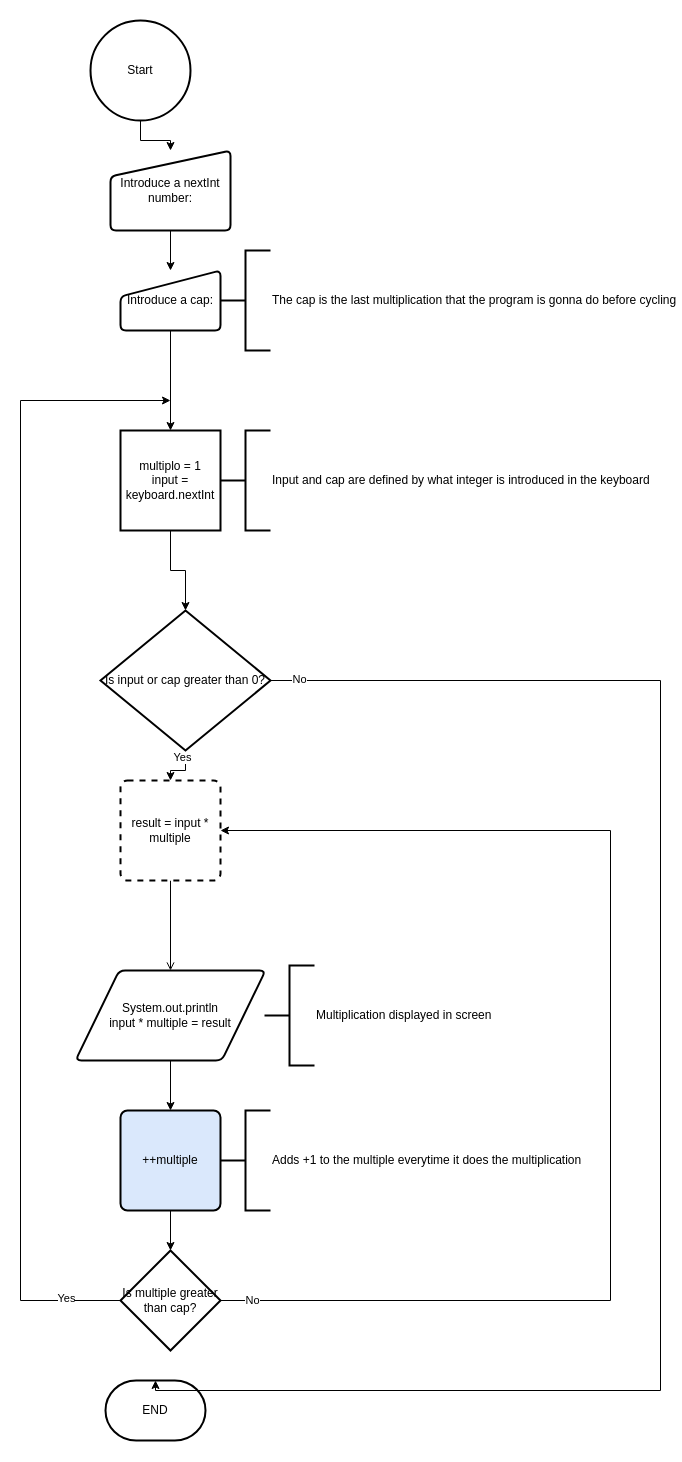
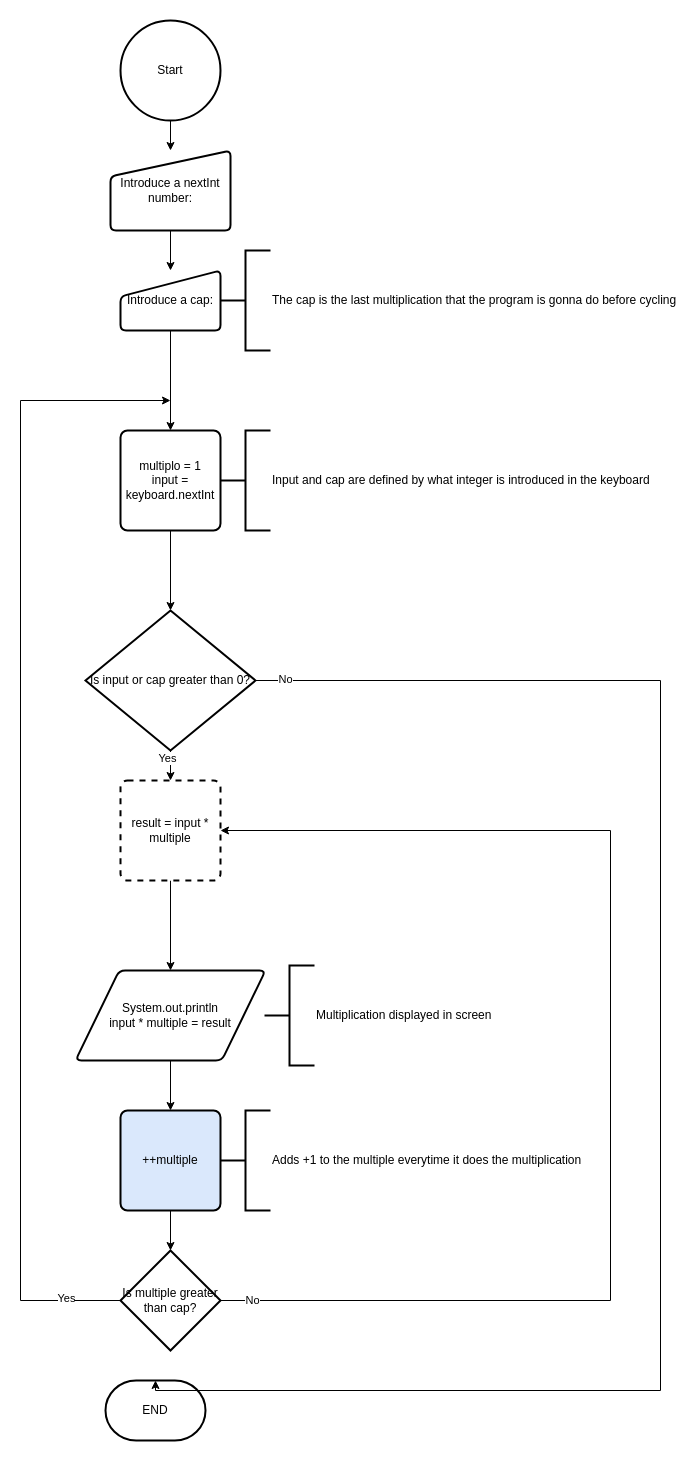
  <mxCell id="0" />
  <mxCell id="1" parent="0" />
  <mxCell id="2" style="edgeStyle=orthogonalEdgeStyle;rounded=0;orthogonalLoop=1;jettySize=auto;html=1;entryX=0.5;entryY=0;entryDx=0;entryDy=0;" edge="1" parent="1" source="3" target="5"><mxGeometry relative="1" as="geometry" /></mxCell>
- <mxCell id="3" value="Start" style="strokeWidth=2;html=1;shape=mxgraph.flowchart.start_2;whiteSpace=wrap;" vertex="1" parent="1"><mxGeometry x="90" y="20" width="100" height="100" as="geometry" /></mxCell>
+ <mxCell id="3" value="Start" style="strokeWidth=2;html=1;shape=mxgraph.flowchart.start_2;whiteSpace=wrap;" vertex="1" parent="1"><mxGeometry x="120" y="20" width="100" height="100" as="geometry" /></mxCell>
  <mxCell id="4" style="edgeStyle=orthogonalEdgeStyle;rounded=0;orthogonalLoop=1;jettySize=auto;html=1;entryX=0.5;entryY=0;entryDx=0;entryDy=0;" edge="1" parent="1" source="5" target="29"><mxGeometry relative="1" as="geometry" /></mxCell>
  <mxCell id="5" value="Introduce a nextInt number:" style="html=1;strokeWidth=2;shape=manualInput;whiteSpace=wrap;rounded=1;size=26;arcSize=11;" vertex="1" parent="1"><mxGeometry x="110" y="150" width="120" height="80" as="geometry" /></mxCell>
  <mxCell id="6" style="edgeStyle=orthogonalEdgeStyle;rounded=0;orthogonalLoop=1;jettySize=auto;html=1;entryX=0.5;entryY=0;entryDx=0;entryDy=0;" edge="1" parent="1" source="8" target="10"><mxGeometry relative="1" as="geometry" /></mxCell>
  <mxCell id="7" value="Yes" style="edgeLabel;html=1;align=center;verticalAlign=middle;resizable=0;points=[];" vertex="1" connectable="0" parent="6"><mxGeometry x="-0.72" y="-4" relative="1" as="geometry"><mxPoint as="offset" /></mxGeometry></mxCell>
- <mxCell id="8" value="Is input or cap greater than 0?" style="strokeWidth=2;html=1;shape=mxgraph.flowchart.decision;whiteSpace=wrap;" vertex="1" parent="1"><mxGeometry x="100" y="610" width="170" height="140" as="geometry" /></mxCell>
- <mxCell id="9" style="edgeStyle=orthogonalEdgeStyle;rounded=0;orthogonalLoop=1;jettySize=auto;html=1;entryX=0.5;entryY=0;entryDx=0;entryDy=0;endArrow=open;" edge="1" parent="1" source="10" target="15"><mxGeometry relative="1" as="geometry" /></mxCell>
+ <mxCell id="8" value="Is input or cap greater than 0?" style="strokeWidth=2;html=1;shape=mxgraph.flowchart.decision;whiteSpace=wrap;" vertex="1" parent="1"><mxGeometry x="85" y="610" width="170" height="140" as="geometry" /></mxCell>
+ <mxCell id="9" style="edgeStyle=orthogonalEdgeStyle;rounded=0;orthogonalLoop=1;jettySize=auto;html=1;entryX=0.5;entryY=0;entryDx=0;entryDy=0;" edge="1" parent="1" source="10" target="15"><mxGeometry relative="1" as="geometry" /></mxCell>
  <mxCell id="10" value="result = input * multiple" style="rounded=1;whiteSpace=wrap;html=1;absoluteArcSize=1;arcSize=14;strokeWidth=2;dashed=1;" vertex="1" parent="1"><mxGeometry x="120" y="780" width="100" height="100" as="geometry" /></mxCell>
- <mxCell id="11" value="multiplo = 1&lt;div&gt;input = keyboard.nextInt&lt;/div&gt;" style="whiteSpace=wrap;html=1;absoluteArcSize=1;arcSize=14;strokeWidth=2;rounded=0;" vertex="1" parent="1"><mxGeometry x="120" y="430" width="100" height="100" as="geometry" /></mxCell>
+ <mxCell id="11" value="multiplo = 1&lt;div&gt;input = keyboard.nextInt&lt;/div&gt;" style="rounded=1;whiteSpace=wrap;html=1;absoluteArcSize=1;arcSize=14;strokeWidth=2;" vertex="1" parent="1"><mxGeometry x="120" y="430" width="100" height="100" as="geometry" /></mxCell>
  <mxCell id="12" value="Input and cap are defined by what integer is introduced in the keyboard" style="strokeWidth=2;html=1;shape=mxgraph.flowchart.annotation_2;align=left;labelPosition=right;pointerEvents=1;" vertex="1" parent="1"><mxGeometry x="220" y="430" width="50" height="100" as="geometry" /></mxCell>
  <mxCell id="13" style="edgeStyle=orthogonalEdgeStyle;rounded=0;orthogonalLoop=1;jettySize=auto;html=1;entryX=0.5;entryY=0;entryDx=0;entryDy=0;entryPerimeter=0;" edge="1" parent="1" source="11" target="8"><mxGeometry relative="1" as="geometry" /></mxCell>
  <mxCell id="14" style="edgeStyle=orthogonalEdgeStyle;rounded=0;orthogonalLoop=1;jettySize=auto;html=1;entryX=0.5;entryY=0;entryDx=0;entryDy=0;" edge="1" parent="1" source="15" target="22"><mxGeometry relative="1" as="geometry" /></mxCell>
  <mxCell id="15" value="System.out.println&lt;div&gt;input * multiple = result&lt;/div&gt;" style="shape=parallelogram;html=1;strokeWidth=2;perimeter=parallelogramPerimeter;whiteSpace=wrap;rounded=1;arcSize=12;size=0.23;" vertex="1" parent="1"><mxGeometry x="75" y="970" width="190" height="90" as="geometry" /></mxCell>
  <mxCell id="16" value="Multiplication displayed in screen" style="strokeWidth=2;html=1;shape=mxgraph.flowchart.annotation_2;align=left;labelPosition=right;pointerEvents=1;" vertex="1" parent="1"><mxGeometry x="264" y="965" width="50" height="100" as="geometry" /></mxCell>
  <mxCell id="17" style="edgeStyle=orthogonalEdgeStyle;rounded=0;orthogonalLoop=1;jettySize=auto;html=1;" edge="1" parent="1" source="21"><mxGeometry relative="1" as="geometry"><mxPoint x="170" y="400" as="targetPoint" /><Array as="points"><mxPoint x="20" y="1300" /><mxPoint x="20" y="400" /></Array></mxGeometry></mxCell>
  <mxCell id="18" value="Yes" style="edgeLabel;html=1;align=center;verticalAlign=middle;resizable=0;points=[];" vertex="1" connectable="0" parent="17"><mxGeometry x="-0.904" y="-3" relative="1" as="geometry"><mxPoint as="offset" /></mxGeometry></mxCell>
  <mxCell id="19" style="edgeStyle=orthogonalEdgeStyle;rounded=0;orthogonalLoop=1;jettySize=auto;html=1;entryX=1;entryY=0.5;entryDx=0;entryDy=0;" edge="1" parent="1" source="21" target="10"><mxGeometry relative="1" as="geometry"><Array as="points"><mxPoint x="610" y="1300" /><mxPoint x="610" y="830" /></Array></mxGeometry></mxCell>
  <mxCell id="20" value="No" style="edgeLabel;html=1;align=center;verticalAlign=middle;resizable=0;points=[];" vertex="1" connectable="0" parent="19"><mxGeometry x="-0.95" y="1" relative="1" as="geometry"><mxPoint as="offset" /></mxGeometry></mxCell>
  <mxCell id="21" value="Is multiple greater than cap?" style="strokeWidth=2;html=1;shape=mxgraph.flowchart.decision;whiteSpace=wrap;" vertex="1" parent="1"><mxGeometry x="120" y="1250" width="100" height="100" as="geometry" /></mxCell>
  <mxCell id="22" value="++multiple" style="rounded=1;whiteSpace=wrap;html=1;absoluteArcSize=1;arcSize=14;strokeWidth=2;fillColor=#dae8fc;" vertex="1" parent="1"><mxGeometry x="120" y="1110" width="100" height="100" as="geometry" /></mxCell>
  <mxCell id="23" value="Adds +1 to the multiple everytime it does the multiplication" style="strokeWidth=2;html=1;shape=mxgraph.flowchart.annotation_2;align=left;labelPosition=right;pointerEvents=1;" vertex="1" parent="1"><mxGeometry x="220" y="1110" width="50" height="100" as="geometry" /></mxCell>
  <mxCell id="24" style="edgeStyle=orthogonalEdgeStyle;rounded=0;orthogonalLoop=1;jettySize=auto;html=1;entryX=0.5;entryY=0;entryDx=0;entryDy=0;entryPerimeter=0;" edge="1" parent="1" source="22" target="21"><mxGeometry relative="1" as="geometry" /></mxCell>
  <mxCell id="25" value="END" style="strokeWidth=2;html=1;shape=mxgraph.flowchart.terminator;whiteSpace=wrap;" vertex="1" parent="1"><mxGeometry x="105" y="1380" width="100" height="60" as="geometry" /></mxCell>
  <mxCell id="26" style="edgeStyle=orthogonalEdgeStyle;rounded=0;orthogonalLoop=1;jettySize=auto;html=1;entryX=0.5;entryY=0;entryDx=0;entryDy=0;entryPerimeter=0;" edge="1" parent="1" source="8" target="25"><mxGeometry relative="1" as="geometry"><Array as="points"><mxPoint x="660" y="680" /><mxPoint x="660" y="1390" /></Array></mxGeometry></mxCell>
  <mxCell id="27" value="No" style="edgeLabel;html=1;align=center;verticalAlign=middle;resizable=0;points=[];" vertex="1" connectable="0" parent="26"><mxGeometry x="-0.965" y="2" relative="1" as="geometry"><mxPoint as="offset" /></mxGeometry></mxCell>
  <mxCell id="28" style="edgeStyle=orthogonalEdgeStyle;rounded=0;orthogonalLoop=1;jettySize=auto;html=1;" edge="1" parent="1" source="29" target="11"><mxGeometry relative="1" as="geometry" /></mxCell>
  <mxCell id="29" value="Introduce a cap:" style="html=1;strokeWidth=2;shape=manualInput;whiteSpace=wrap;rounded=1;size=26;arcSize=11;" vertex="1" parent="1"><mxGeometry x="120" y="270" width="100" height="60" as="geometry" /></mxCell>
  <mxCell id="30" value="The cap is the last multiplication that the program is gonna do before cycling" style="strokeWidth=2;html=1;shape=mxgraph.flowchart.annotation_2;align=left;labelPosition=right;pointerEvents=1;" vertex="1" parent="1"><mxGeometry x="220" y="250" width="50" height="100" as="geometry" /></mxCell>
